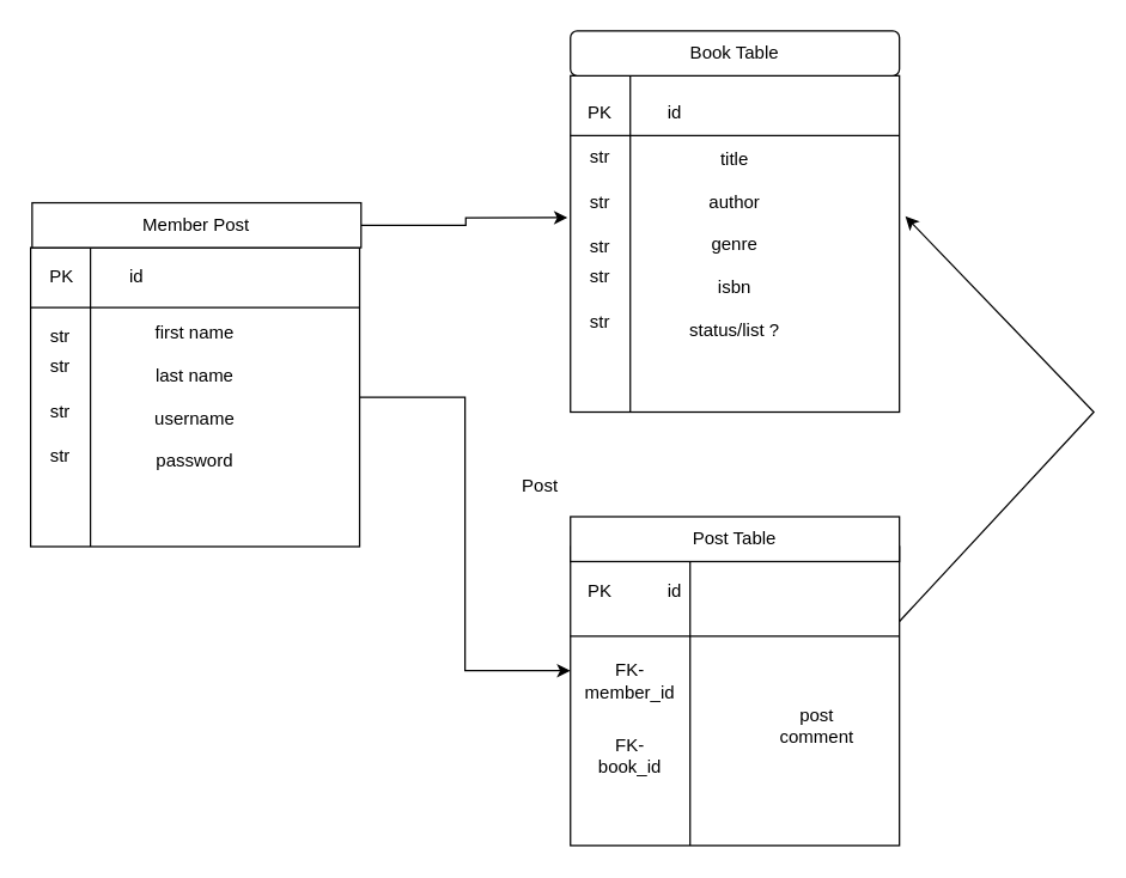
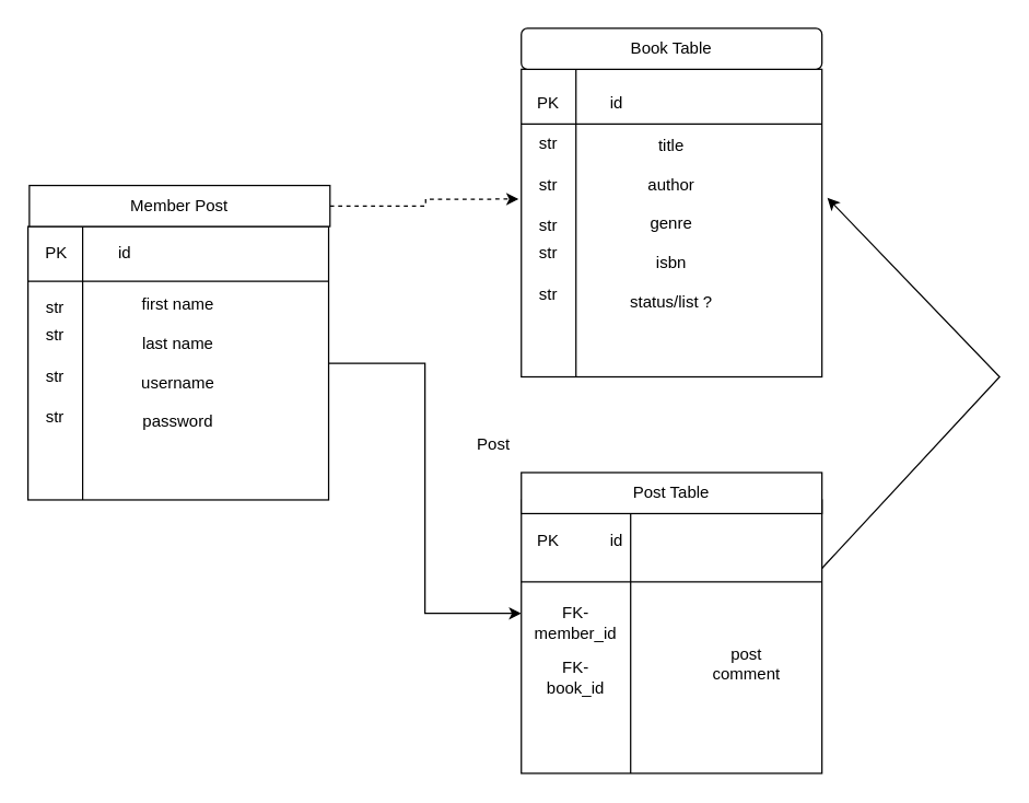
  <mxCell id="0" />
  <mxCell id="1" parent="0" />
  <mxCell id="2" style="edgeStyle=orthogonalEdgeStyle;rounded=0;orthogonalLoop=1;jettySize=auto;html=1;entryX=0;entryY=0.415;entryDx=0;entryDy=0;entryPerimeter=0;" edge="1" parent="1" source="3" target="14"><mxGeometry relative="1" as="geometry" /></mxCell>
  <mxCell id="3" value="first name&lt;br&gt;&lt;br&gt;last name&lt;br&gt;&lt;br&gt;username&lt;br&gt;&lt;br&gt;password" style="shape=internalStorage;whiteSpace=wrap;html=1;backgroundOutline=1;dx=40;dy=40;" parent="1" vertex="1"><mxGeometry x="20" y="165" width="220" height="200" as="geometry" /></mxCell>
- <mxCell id="4" style="edgeStyle=orthogonalEdgeStyle;rounded=0;orthogonalLoop=1;jettySize=auto;html=1;entryX=-0.009;entryY=0.422;entryDx=0;entryDy=0;entryPerimeter=0;" edge="1" parent="1" source="5" target="12"><mxGeometry relative="1" as="geometry" /></mxCell>
+ <mxCell id="4" style="edgeStyle=orthogonalEdgeStyle;rounded=0;orthogonalLoop=1;jettySize=auto;html=1;entryX=-0.009;entryY=0.422;entryDx=0;entryDy=0;entryPerimeter=0;dashed=1;" edge="1" parent="1" source="5" target="12"><mxGeometry relative="1" as="geometry" /></mxCell>
  <mxCell id="5" value="Member Post" style="rounded=0;whiteSpace=wrap;html=1;" parent="1" vertex="1"><mxGeometry x="21" y="135" width="220" height="30" as="geometry" /></mxCell>
  <mxCell id="6" value="PK" style="text;html=1;strokeColor=none;fillColor=none;align=center;verticalAlign=middle;whiteSpace=wrap;rounded=0;" vertex="1" parent="1"><mxGeometry x="21" y="175" width="40" height="20" as="geometry" /></mxCell>
  <mxCell id="7" value="id" style="text;html=1;strokeColor=none;fillColor=none;align=center;verticalAlign=middle;whiteSpace=wrap;rounded=0;" vertex="1" parent="1"><mxGeometry x="71" y="175" width="40" height="20" as="geometry" /></mxCell>
  <mxCell id="8" value="str" style="text;html=1;strokeColor=none;fillColor=none;align=center;verticalAlign=middle;whiteSpace=wrap;rounded=0;" vertex="1" parent="1"><mxGeometry x="20" y="215" width="40" height="20" as="geometry" /></mxCell>
  <mxCell id="9" value="str" style="text;html=1;strokeColor=none;fillColor=none;align=center;verticalAlign=middle;whiteSpace=wrap;rounded=0;" vertex="1" parent="1"><mxGeometry x="20" y="235" width="40" height="20" as="geometry" /></mxCell>
  <mxCell id="10" value="str" style="text;html=1;strokeColor=none;fillColor=none;align=center;verticalAlign=middle;whiteSpace=wrap;rounded=0;" vertex="1" parent="1"><mxGeometry x="20" y="265" width="40" height="20" as="geometry" /></mxCell>
  <mxCell id="11" value="str" style="text;html=1;strokeColor=none;fillColor=none;align=center;verticalAlign=middle;whiteSpace=wrap;rounded=0;" vertex="1" parent="1"><mxGeometry x="20" y="295" width="40" height="20" as="geometry" /></mxCell>
  <mxCell id="12" value="title&lt;br&gt;&lt;br&gt;author&lt;br&gt;&lt;br&gt;genre&lt;br&gt;&lt;br&gt;isbn&lt;br&gt;&lt;br&gt;status/list ?" style="shape=internalStorage;whiteSpace=wrap;html=1;backgroundOutline=1;dx=40;dy=40;" vertex="1" parent="1"><mxGeometry x="381" y="50" width="220" height="225" as="geometry" /></mxCell>
  <mxCell id="13" style="edgeStyle=none;rounded=0;orthogonalLoop=1;jettySize=auto;html=1;exitX=1;exitY=0.25;exitDx=0;exitDy=0;entryX=1.018;entryY=0.418;entryDx=0;entryDy=0;entryPerimeter=0;" edge="1" parent="1" source="14" target="12"><mxGeometry relative="1" as="geometry"><mxPoint x="611" y="145" as="targetPoint" /><Array as="points"><mxPoint x="731" y="275" /></Array></mxGeometry></mxCell>
  <mxCell id="14" value="" style="shape=internalStorage;whiteSpace=wrap;html=1;backgroundOutline=1;dx=80;dy=60;" vertex="1" parent="1"><mxGeometry x="381" y="365" width="220" height="200" as="geometry" /></mxCell>
  <mxCell id="15" value="Book Table" style="whiteSpace=wrap;html=1;rounded=1;" vertex="1" parent="1"><mxGeometry x="381" y="20" width="220" height="30" as="geometry" /></mxCell>
  <mxCell id="16" value="Post Table" style="rounded=0;whiteSpace=wrap;html=1;" vertex="1" parent="1"><mxGeometry x="381" y="345" width="220" height="30" as="geometry" /></mxCell>
  <mxCell id="17" value="PK" style="text;html=1;strokeColor=none;fillColor=none;align=center;verticalAlign=middle;whiteSpace=wrap;rounded=0;" vertex="1" parent="1"><mxGeometry x="381" y="65" width="40" height="20" as="geometry" /></mxCell>
  <mxCell id="18" value="id" style="text;html=1;strokeColor=none;fillColor=none;align=center;verticalAlign=middle;whiteSpace=wrap;rounded=0;" vertex="1" parent="1"><mxGeometry x="431" y="65" width="40" height="20" as="geometry" /></mxCell>
  <mxCell id="19" value="id" style="text;html=1;strokeColor=none;fillColor=none;align=center;verticalAlign=middle;whiteSpace=wrap;rounded=0;" vertex="1" parent="1"><mxGeometry x="431" y="385" width="40" height="20" as="geometry" /></mxCell>
  <mxCell id="20" value="PK" style="text;html=1;strokeColor=none;fillColor=none;align=center;verticalAlign=middle;whiteSpace=wrap;rounded=0;" vertex="1" parent="1"><mxGeometry x="381" y="385" width="40" height="20" as="geometry" /></mxCell>
  <mxCell id="21" value="FK- member_id" style="text;html=1;strokeColor=none;fillColor=none;align=center;verticalAlign=middle;whiteSpace=wrap;rounded=0;" vertex="1" parent="1"><mxGeometry x="401" y="445" width="40" height="20" as="geometry" /></mxCell>
- <mxCell id="22" value="FK- book_id&lt;br&gt;" style="text;html=1;strokeColor=none;fillColor=none;align=center;verticalAlign=middle;whiteSpace=wrap;rounded=0;" vertex="1" parent="1"><mxGeometry x="401" y="495" width="40" height="20" as="geometry" /></mxCell>
+ <mxCell id="22" value="FK- book_id&lt;br&gt;" style="text;html=1;strokeColor=none;fillColor=none;align=center;verticalAlign=middle;whiteSpace=wrap;rounded=0;" vertex="1" parent="1"><mxGeometry x="401" y="485" width="40" height="20" as="geometry" /></mxCell>
  <mxCell id="23" value="Post" style="text;html=1;strokeColor=none;fillColor=none;align=center;verticalAlign=middle;whiteSpace=wrap;rounded=0;" vertex="1" parent="1"><mxGeometry x="341" y="315" width="40" height="20" as="geometry" /></mxCell>
  <mxCell id="24" value="post comment" style="text;html=1;strokeColor=none;fillColor=none;align=center;verticalAlign=middle;whiteSpace=wrap;rounded=0;" vertex="1" parent="1"><mxGeometry x="526" y="475" width="40" height="20" as="geometry" /></mxCell>
  <mxCell id="25" value="str" style="text;html=1;strokeColor=none;fillColor=none;align=center;verticalAlign=middle;whiteSpace=wrap;rounded=0;" vertex="1" parent="1"><mxGeometry x="381" y="95" width="40" height="20" as="geometry" /></mxCell>
  <mxCell id="26" value="str" style="text;html=1;strokeColor=none;fillColor=none;align=center;verticalAlign=middle;whiteSpace=wrap;rounded=0;" vertex="1" parent="1"><mxGeometry x="381" y="125" width="40" height="20" as="geometry" /></mxCell>
  <mxCell id="27" value="str" style="text;html=1;strokeColor=none;fillColor=none;align=center;verticalAlign=middle;whiteSpace=wrap;rounded=0;" vertex="1" parent="1"><mxGeometry x="381" y="155" width="40" height="20" as="geometry" /></mxCell>
  <mxCell id="28" value="str" style="text;html=1;strokeColor=none;fillColor=none;align=center;verticalAlign=middle;whiteSpace=wrap;rounded=0;" vertex="1" parent="1"><mxGeometry x="381" y="175" width="40" height="20" as="geometry" /></mxCell>
  <mxCell id="29" value="str" style="text;html=1;strokeColor=none;fillColor=none;align=center;verticalAlign=middle;whiteSpace=wrap;rounded=0;" vertex="1" parent="1"><mxGeometry x="381" y="205" width="40" height="20" as="geometry" /></mxCell>
